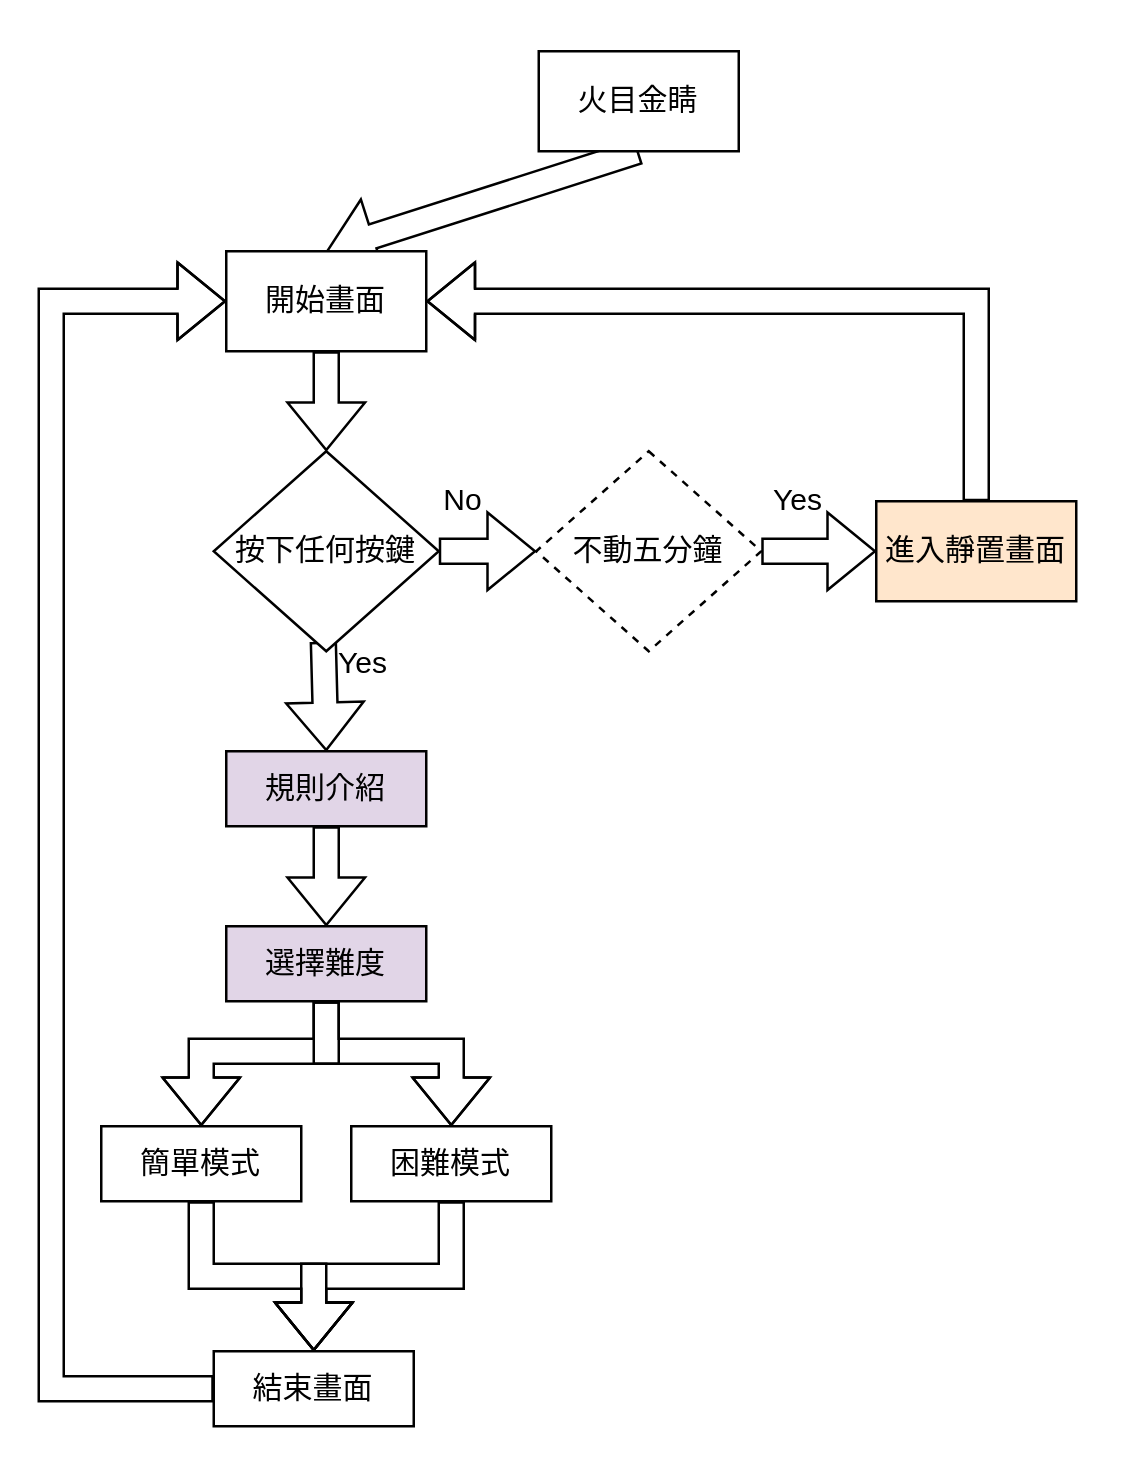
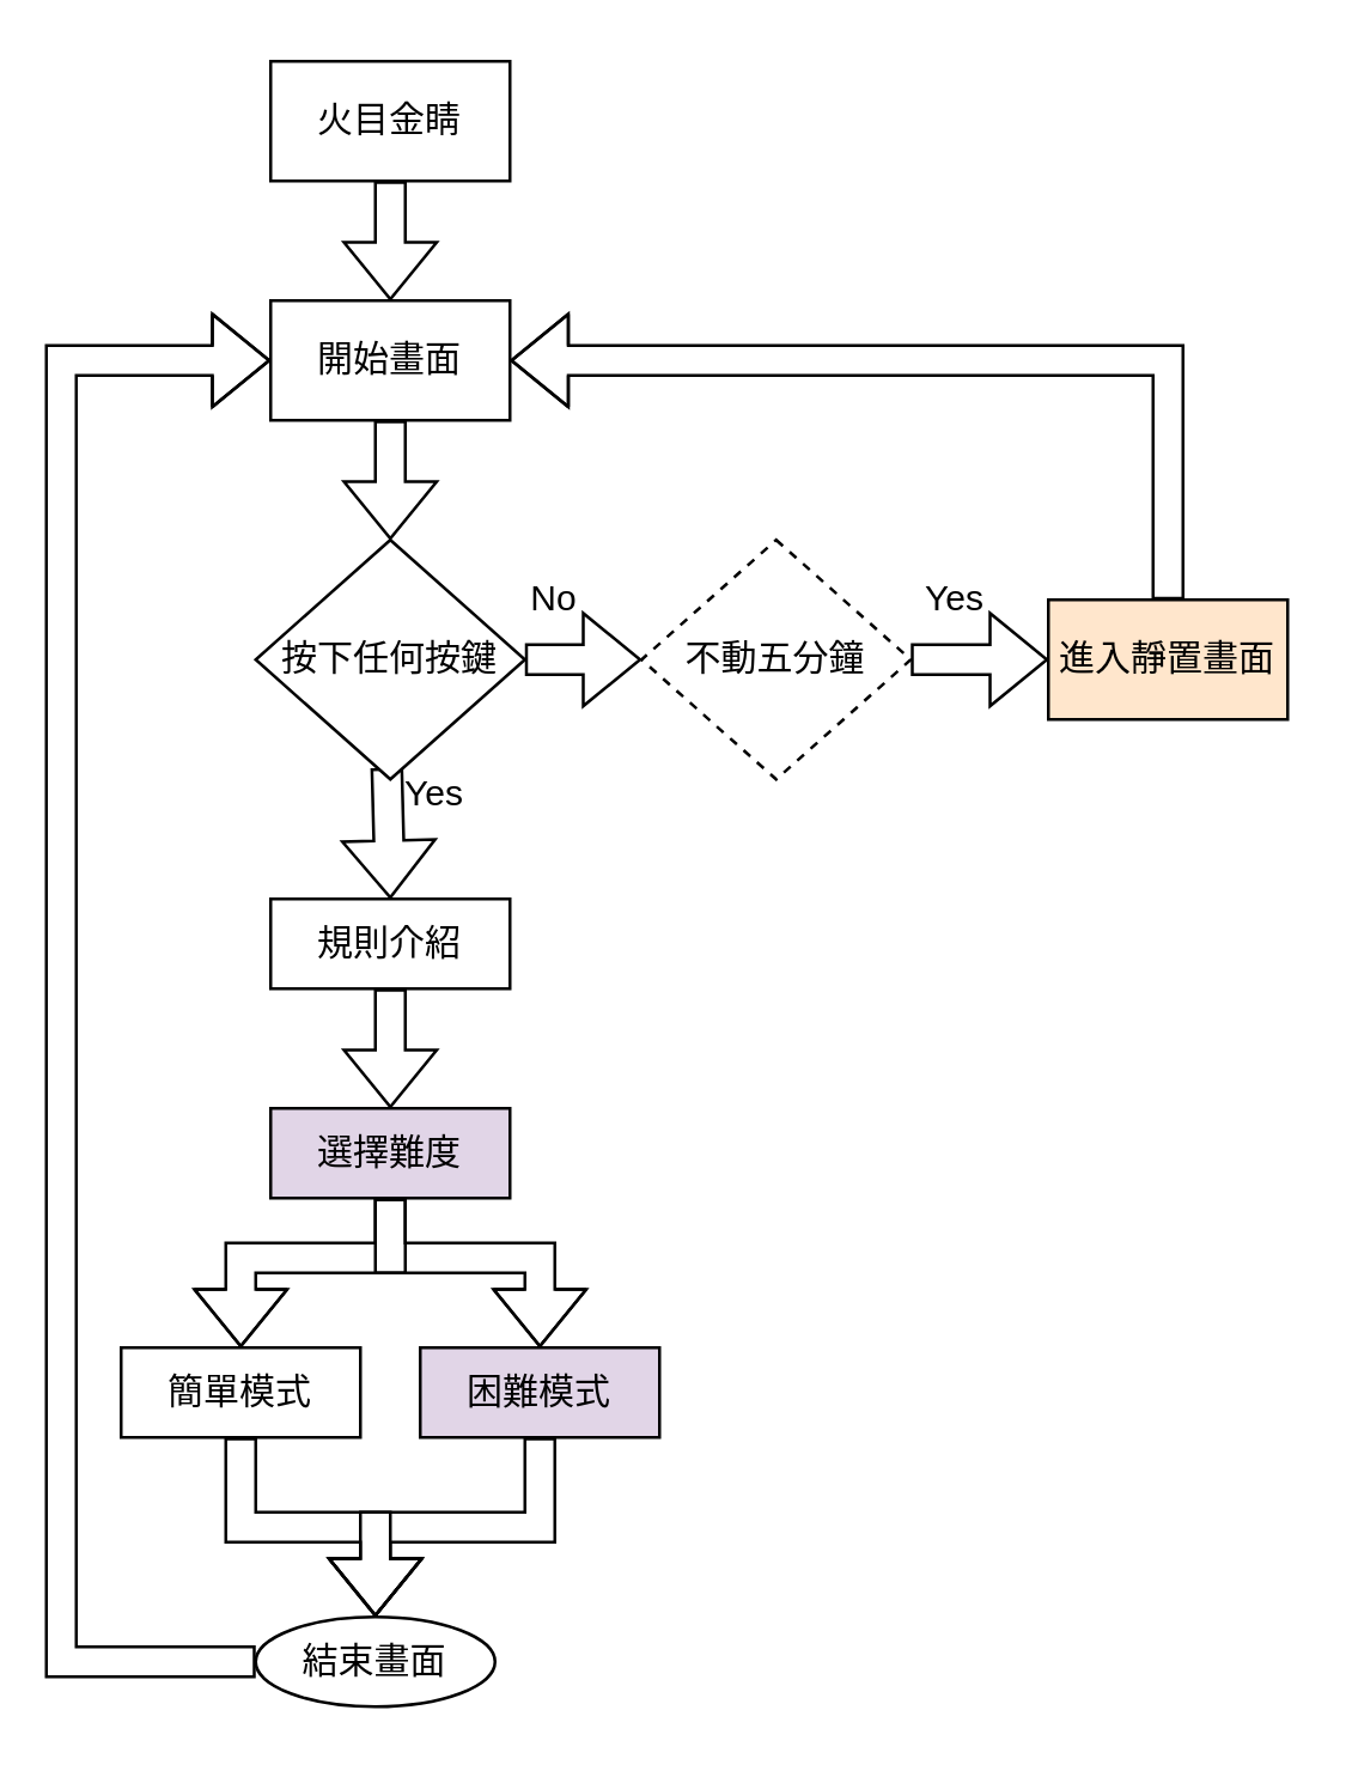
  <mxCell id="0" />
  <mxCell id="1" parent="0" />
  <mxCell id="2" style="edgeStyle=none;curved=1;rounded=0;orthogonalLoop=1;jettySize=auto;html=1;endArrow=open;sourcePerimeterSpacing=8;targetPerimeterSpacing=8;exitX=0.5;exitY=1;exitDx=0;exitDy=0;entryX=0.5;entryY=0;entryDx=0;entryDy=0;shape=flexArrow;" parent="1" source="3" target="5" edge="1"><mxGeometry relative="1" as="geometry" /></mxCell>
- <mxCell id="3" value="火目金睛" style="rounded=0;whiteSpace=wrap;html=1;hachureGap=4;" parent="1" vertex="1"><mxGeometry x="215" y="20" width="80" height="40" as="geometry" /></mxCell>
+ <mxCell id="3" value="火目金睛" style="rounded=0;whiteSpace=wrap;html=1;hachureGap=4;" parent="1" vertex="1"><mxGeometry x="90" y="20" width="80" height="40" as="geometry" /></mxCell>
  <mxCell id="4" value="" style="edgeStyle=none;curved=1;rounded=0;orthogonalLoop=1;jettySize=auto;html=1;endArrow=open;sourcePerimeterSpacing=8;targetPerimeterSpacing=8;exitX=0.5;exitY=1;exitDx=0;exitDy=0;entryX=0.5;entryY=0;entryDx=0;entryDy=0;shape=flexArrow;" parent="1" source="5" target="8" edge="1"><mxGeometry relative="1" as="geometry" /></mxCell>
  <mxCell id="5" value="開始畫面" style="rounded=0;whiteSpace=wrap;html=1;hachureGap=4;" parent="1" vertex="1"><mxGeometry x="90" y="100" width="80" height="40" as="geometry" /></mxCell>
  <mxCell id="6" value="" style="edgeStyle=none;curved=1;rounded=0;orthogonalLoop=1;jettySize=auto;html=1;endArrow=open;sourcePerimeterSpacing=8;targetPerimeterSpacing=8;exitX=0.487;exitY=0.952;exitDx=0;exitDy=0;exitPerimeter=0;entryX=0.5;entryY=0;entryDx=0;entryDy=0;shape=flexArrow;" parent="1" source="8" target="14" edge="1"><mxGeometry relative="1" as="geometry" /></mxCell>
  <mxCell id="7" style="edgeStyle=none;rounded=0;orthogonalLoop=1;jettySize=auto;html=1;entryX=0;entryY=0.5;entryDx=0;entryDy=0;strokeColor=#000000;endArrow=open;sourcePerimeterSpacing=8;targetPerimeterSpacing=8;exitX=1;exitY=0.5;exitDx=0;exitDy=0;shape=flexArrow;" parent="1" source="8" target="12" edge="1"><mxGeometry relative="1" as="geometry" /></mxCell>
  <mxCell id="8" value="按下任何按鍵" style="rhombus;whiteSpace=wrap;html=1;hachureGap=4;" parent="1" vertex="1"><mxGeometry x="85" y="180" width="90" height="80" as="geometry" /></mxCell>
  <mxCell id="9" style="edgeStyle=none;shape=flexArrow;rounded=0;orthogonalLoop=1;jettySize=auto;html=1;strokeColor=#000000;endArrow=open;sourcePerimeterSpacing=8;targetPerimeterSpacing=8;entryX=1;entryY=0.5;entryDx=0;entryDy=0;exitX=0.5;exitY=0;exitDx=0;exitDy=0;" parent="1" source="10" target="5" edge="1"><mxGeometry relative="1" as="geometry"><mxPoint x="296.4" y="148" as="targetPoint" /><Array as="points"><mxPoint x="390" y="120" /></Array></mxGeometry></mxCell>
  <mxCell id="10" value="進入靜置畫面" style="whiteSpace=wrap;html=1;hachureGap=4;fillColor=#ffe6cc;" parent="1" vertex="1"><mxGeometry x="350" y="200" width="80" height="40" as="geometry" /></mxCell>
  <mxCell id="11" style="edgeStyle=none;curved=1;rounded=0;orthogonalLoop=1;jettySize=auto;html=1;entryX=0;entryY=0.5;entryDx=0;entryDy=0;endArrow=open;sourcePerimeterSpacing=8;targetPerimeterSpacing=8;exitX=1;exitY=0.5;exitDx=0;exitDy=0;shape=flexArrow;" parent="1" source="12" target="10" edge="1"><mxGeometry relative="1" as="geometry" /></mxCell>
  <mxCell id="12" value="不動五分鐘" style="rhombus;whiteSpace=wrap;html=1;hachureGap=4;dashed=1;" parent="1" vertex="1"><mxGeometry x="214" y="180" width="90" height="80" as="geometry" /></mxCell>
  <mxCell id="13" value="" style="edgeStyle=none;rounded=0;orthogonalLoop=1;jettySize=auto;html=1;strokeColor=#000000;endArrow=open;sourcePerimeterSpacing=8;targetPerimeterSpacing=8;exitX=0.5;exitY=1;exitDx=0;exitDy=0;entryX=0.5;entryY=0;entryDx=0;entryDy=0;shape=flexArrow;" parent="1" source="14" target="19" edge="1"><mxGeometry relative="1" as="geometry" /></mxCell>
- <mxCell id="14" value="規則介紹" style="whiteSpace=wrap;html=1;hachureGap=4;fillColor=#e1d5e7;" parent="1" vertex="1"><mxGeometry x="90" y="300" width="80" height="30" as="geometry" /></mxCell>
+ <mxCell id="14" value="規則介紹" style="whiteSpace=wrap;html=1;hachureGap=4;" parent="1" vertex="1"><mxGeometry x="90" y="300" width="80" height="30" as="geometry" /></mxCell>
  <mxCell id="15" value="No" style="text;strokeColor=none;fillColor=none;html=1;align=center;verticalAlign=middle;whiteSpace=wrap;rounded=0;hachureGap=4;" parent="1" vertex="1"><mxGeometry x="165" y="190" width="40" height="20" as="geometry" /></mxCell>
  <mxCell id="16" value="Yes" style="text;strokeColor=none;fillColor=none;html=1;align=center;verticalAlign=middle;whiteSpace=wrap;rounded=0;hachureGap=4;" parent="1" vertex="1"><mxGeometry x="130" y="250" width="30" height="30" as="geometry" /></mxCell>
  <mxCell id="17" style="edgeStyle=orthogonalEdgeStyle;rounded=0;orthogonalLoop=1;jettySize=auto;html=1;entryX=0.5;entryY=0;entryDx=0;entryDy=0;shape=flexArrow;" edge="1" parent="1" source="19" target="22"><mxGeometry relative="1" as="geometry"><Array as="points"><mxPoint x="130" y="420" /><mxPoint x="80" y="420" /></Array></mxGeometry></mxCell>
  <mxCell id="18" style="edgeStyle=orthogonalEdgeStyle;rounded=0;orthogonalLoop=1;jettySize=auto;html=1;entryX=0.5;entryY=0;entryDx=0;entryDy=0;shape=flexArrow;" edge="1" parent="1" source="19" target="24"><mxGeometry relative="1" as="geometry"><Array as="points"><mxPoint x="130" y="420" /><mxPoint x="180" y="420" /></Array></mxGeometry></mxCell>
  <mxCell id="19" value="選擇難度" style="whiteSpace=wrap;html=1;hachureGap=4;fillColor=#e1d5e7;" parent="1" vertex="1"><mxGeometry x="90" y="370" width="80" height="30" as="geometry" /></mxCell>
  <mxCell id="20" value="Yes" style="text;strokeColor=none;fillColor=none;html=1;align=center;verticalAlign=middle;whiteSpace=wrap;rounded=0;hachureGap=4;" parent="1" vertex="1"><mxGeometry x="304" y="185" width="30" height="30" as="geometry" /></mxCell>
  <mxCell id="21" style="edgeStyle=orthogonalEdgeStyle;shape=flexArrow;rounded=0;orthogonalLoop=1;jettySize=auto;html=1;entryX=0.5;entryY=0;entryDx=0;entryDy=0;" edge="1" parent="1" source="22" target="26"><mxGeometry relative="1" as="geometry" /></mxCell>
  <mxCell id="22" value="簡單模式" style="whiteSpace=wrap;html=1;hachureGap=4;" parent="1" vertex="1"><mxGeometry x="40" y="450" width="80" height="30" as="geometry" /></mxCell>
  <mxCell id="23" style="edgeStyle=orthogonalEdgeStyle;shape=flexArrow;rounded=0;orthogonalLoop=1;jettySize=auto;html=1;entryX=0.5;entryY=0;entryDx=0;entryDy=0;" edge="1" parent="1" source="24" target="26"><mxGeometry relative="1" as="geometry" /></mxCell>
- <mxCell id="24" value="困難模式" style="whiteSpace=wrap;html=1;hachureGap=4;" parent="1" vertex="1"><mxGeometry x="140" y="450" width="80" height="30" as="geometry" /></mxCell>
+ <mxCell id="24" value="困難模式" style="whiteSpace=wrap;html=1;hachureGap=4;fillColor=#e1d5e7;" parent="1" vertex="1"><mxGeometry x="140" y="450" width="80" height="30" as="geometry" /></mxCell>
  <mxCell id="25" style="edgeStyle=none;shape=flexArrow;rounded=0;orthogonalLoop=1;jettySize=auto;html=1;entryX=0;entryY=0.5;entryDx=0;entryDy=0;strokeColor=#000000;endArrow=open;sourcePerimeterSpacing=8;targetPerimeterSpacing=8;exitX=0;exitY=0.5;exitDx=0;exitDy=0;" parent="1" source="26" target="5" edge="1"><mxGeometry relative="1" as="geometry"><Array as="points"><mxPoint x="20" y="555" /><mxPoint x="20" y="120" /></Array></mxGeometry></mxCell>
- <mxCell id="26" value="結束畫面" style="whiteSpace=wrap;html=1;hachureGap=4;" parent="1" vertex="1"><mxGeometry x="85" y="540" width="80" height="30" as="geometry" /></mxCell>
+ <mxCell id="26" value="結束畫面" style="ellipse;whiteSpace=wrap;html=1;hachureGap=4;" parent="1" vertex="1"><mxGeometry x="85" y="540" width="80" height="30" as="geometry" /></mxCell>
